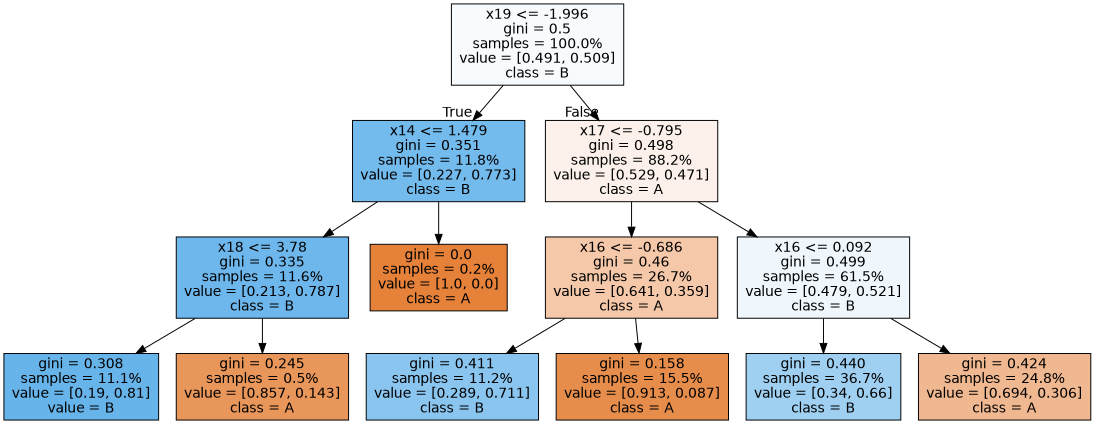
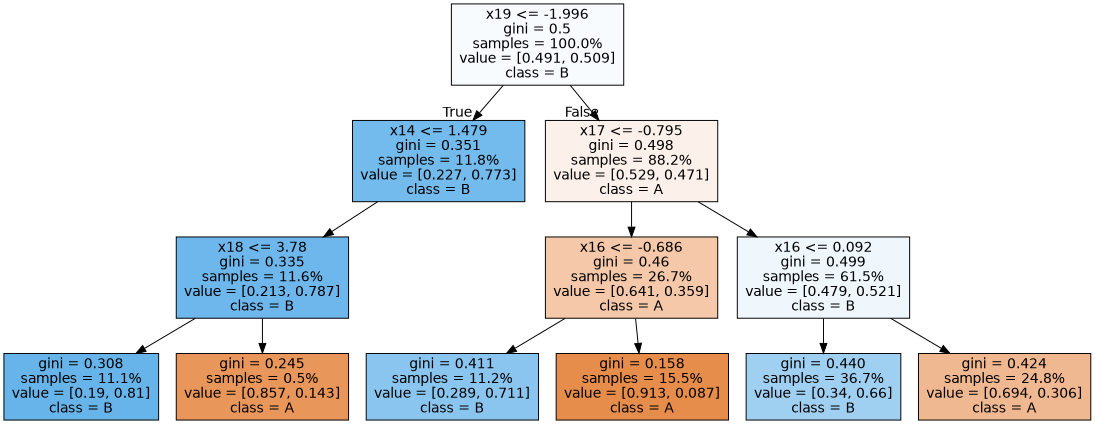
  digraph {
    node [color=black fontname=helvetica shape=box style=filled]
    edge [fontname=helvetica]
    n1 [fillcolor="#f8fbfe" label="x19 <= -1.996\ngini = 0.5\nsamples = 100.0%\nvalue = [0.491, 0.509]\nclass = B"]
    n2 [fillcolor="#73baed" label="x14 <= 1.479\ngini = 0.351\nsamples = 11.8%\nvalue = [0.227, 0.773]\nclass = B"]
    n3 [fillcolor="#fcf1ea" label="x17 <= -0.795\ngini = 0.498\nsamples = 88.2%\nvalue = [0.529, 0.471]\nclass = A"]
    n4 [fillcolor="#6eb7ec" label="x18 <= 3.78\ngini = 0.335\nsamples = 11.6%\nvalue = [0.213, 0.787]\nclass = B"]
-   n5 [fillcolor="#e58139" label="gini = 0.0\nsamples = 0.2%\nvalue = [1.0, 0.0]\nclass = A"]
    n6 [fillcolor="#f4c8a8" label="x16 <= -0.686\ngini = 0.46\nsamples = 26.7%\nvalue = [0.641, 0.359]\nclass = A"]
    n7 [fillcolor="#eff7fd" label="x16 <= 0.092\ngini = 0.499\nsamples = 61.5%\nvalue = [0.479, 0.521]\nclass = B"]
-   n8 [fillcolor="#67b4eb" label="gini = 0.308\nsamples = 11.1%\nvalue = [0.19, 0.81]\nvalue = B"]
+   n8 [fillcolor="#67b4eb" label="gini = 0.308\nsamples = 11.1%\nvalue = [0.19, 0.81]\nclass = B"]
    n9 [fillcolor="#e9965a" label="gini = 0.245\nsamples = 0.5%\nvalue = [0.857, 0.143]\nclass = A"]
    n10 [fillcolor="#8ac5f0" label="gini = 0.411\nsamples = 11.2%\nvalue = [0.289, 0.711]\nclass = B"]
    n11 [fillcolor="#e78d4c" label="gini = 0.158\nsamples = 15.5%\nvalue = [0.913, 0.087]\nclass = A"]
    n12 [fillcolor="#9fd0f2" label="gini = 0.440\nsamples = 36.7%\nvalue = [0.34, 0.66]\nclass = B"]
    n13 [fillcolor="#f0b890" label="gini = 0.424\nsamples = 24.8%\nvalue = [0.694, 0.306]\nclass = A"]
    n1 -> n2 [headlabel=True labelangle=45 labeldistance=2.5]
    n1 -> n3 [headlabel=False labelangle=-45 labeldistance=2.5]
    n2 -> n4
-   n2 -> n5
    n3 -> n6
    n3 -> n7
    n4 -> n8
    n4 -> n9
    n6 -> n10
    n6 -> n11
    n7 -> n12
    n7 -> n13
  }
